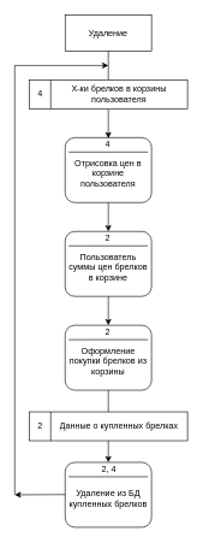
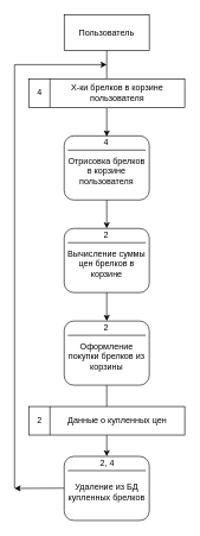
  <mxCell id="0" />
  <mxCell id="1" parent="0" />
- <mxCell id="2" value="Удаление" style="rounded=0;whiteSpace=wrap;html=1;" vertex="1" parent="1"><mxGeometry x="90" y="20" width="120" height="50" as="geometry" /></mxCell>
+ <mxCell id="2" value="Пользователь" style="rounded=0;whiteSpace=wrap;html=1;" vertex="1" parent="1"><mxGeometry x="90" y="20" width="120" height="50" as="geometry" /></mxCell>
  <mxCell id="3" value="" style="endArrow=none;html=1;rounded=0;entryX=0.5;entryY=1;entryDx=0;entryDy=0;" edge="1" parent="1" target="2"><mxGeometry width="50" height="50" relative="1" as="geometry"><mxPoint x="150" y="110" as="sourcePoint" /><mxPoint x="200" y="60" as="targetPoint" /></mxGeometry></mxCell>
  <mxCell id="4" value="" style="group" vertex="1" connectable="0" parent="1"><mxGeometry x="90" y="190" width="120" height="90" as="geometry" /></mxCell>
  <mxCell id="5" value="" style="rounded=1;whiteSpace=wrap;html=1;" vertex="1" parent="4"><mxGeometry width="120" height="90" as="geometry" /></mxCell>
  <mxCell id="6" value="" style="endArrow=none;html=1;rounded=0;entryX=0.917;entryY=0.333;entryDx=0;entryDy=0;entryPerimeter=0;" edge="1" parent="4"><mxGeometry width="50" height="50" relative="1" as="geometry"><mxPoint x="5" y="20" as="sourcePoint" /><mxPoint x="115.04" y="19.98" as="targetPoint" /></mxGeometry></mxCell>
  <mxCell id="7" value="4" style="text;strokeColor=none;fillColor=none;align=left;verticalAlign=middle;spacingLeft=4;spacingRight=4;overflow=hidden;points=[[0,0.5],[1,0.5]];portConstraint=eastwest;rotatable=0;whiteSpace=wrap;html=1;" vertex="1" parent="4"><mxGeometry x="50" width="20" height="20" as="geometry" /></mxCell>
- <mxCell id="8" value="Отрисовка цен в корзине пользователя" style="text;strokeColor=none;fillColor=none;align=center;verticalAlign=middle;spacingLeft=4;spacingRight=4;overflow=hidden;points=[[0,0.5],[1,0.5]];portConstraint=eastwest;rotatable=0;whiteSpace=wrap;html=1;" vertex="1" parent="4"><mxGeometry y="20" width="120" height="60" as="geometry" /></mxCell>
+ <mxCell id="8" value="Отрисовка брелков в корзине пользователя" style="text;strokeColor=none;fillColor=none;align=center;verticalAlign=middle;spacingLeft=4;spacingRight=4;overflow=hidden;points=[[0,0.5],[1,0.5]];portConstraint=eastwest;rotatable=0;whiteSpace=wrap;html=1;" vertex="1" parent="4"><mxGeometry y="20" width="120" height="60" as="geometry" /></mxCell>
  <mxCell id="9" value="" style="endArrow=none;html=1;rounded=0;entryX=0.5;entryY=1;entryDx=0;entryDy=0;endFill=0;startArrow=classic;startFill=1;" edge="1" parent="1"><mxGeometry width="50" height="50" relative="1" as="geometry"><mxPoint x="150" y="191" as="sourcePoint" /><mxPoint x="150" y="151" as="targetPoint" /></mxGeometry></mxCell>
  <mxCell id="10" value="" style="group" vertex="1" connectable="0" parent="1"><mxGeometry x="40" y="110" width="220" height="40" as="geometry" /></mxCell>
  <mxCell id="11" value="" style="rounded=0;whiteSpace=wrap;html=1;" vertex="1" parent="10"><mxGeometry width="220" height="40" as="geometry" /></mxCell>
  <mxCell id="12" value="" style="endArrow=none;html=1;rounded=0;" edge="1" parent="10"><mxGeometry width="50" height="50" relative="1" as="geometry"><mxPoint x="30" y="40" as="sourcePoint" /><mxPoint x="30" as="targetPoint" /></mxGeometry></mxCell>
- <mxCell id="13" value="Х-ки брелков в корзины пользователя" style="text;strokeColor=none;fillColor=none;align=center;verticalAlign=middle;spacingLeft=4;spacingRight=4;overflow=hidden;points=[[0,0.5],[1,0.5]];portConstraint=eastwest;rotatable=0;whiteSpace=wrap;html=1;" vertex="1" parent="10"><mxGeometry x="30" width="190" height="40" as="geometry" /></mxCell>
+ <mxCell id="13" value="Х-ки брелков в корзине пользователя" style="text;strokeColor=none;fillColor=none;align=center;verticalAlign=middle;spacingLeft=4;spacingRight=4;overflow=hidden;points=[[0,0.5],[1,0.5]];portConstraint=eastwest;rotatable=0;whiteSpace=wrap;html=1;" vertex="1" parent="10"><mxGeometry x="30" width="190" height="40" as="geometry" /></mxCell>
  <mxCell id="14" value="4" style="text;strokeColor=none;fillColor=none;align=left;verticalAlign=middle;spacingLeft=4;spacingRight=4;overflow=hidden;points=[[0,0.5],[1,0.5]];portConstraint=eastwest;rotatable=0;whiteSpace=wrap;html=1;" vertex="1" parent="10"><mxGeometry x="6" y="10" width="20" height="20" as="geometry" /></mxCell>
  <mxCell id="15" value="" style="endArrow=none;html=1;rounded=0;entryX=0.5;entryY=1;entryDx=0;entryDy=0;startArrow=classic;startFill=1;" edge="1" parent="1"><mxGeometry width="50" height="50" relative="1" as="geometry"><mxPoint x="150" y="320" as="sourcePoint" /><mxPoint x="150" y="280" as="targetPoint" /></mxGeometry></mxCell>
  <mxCell id="16" value="" style="group" vertex="1" connectable="0" parent="1"><mxGeometry x="90" y="320" width="120" height="90" as="geometry" /></mxCell>
  <mxCell id="17" value="" style="rounded=1;whiteSpace=wrap;html=1;" vertex="1" parent="16"><mxGeometry width="120" height="90" as="geometry" /></mxCell>
  <mxCell id="18" value="" style="endArrow=none;html=1;rounded=0;entryX=0.917;entryY=0.333;entryDx=0;entryDy=0;entryPerimeter=0;" edge="1" parent="16"><mxGeometry width="50" height="50" relative="1" as="geometry"><mxPoint x="5" y="20" as="sourcePoint" /><mxPoint x="115.04" y="19.98" as="targetPoint" /></mxGeometry></mxCell>
  <mxCell id="19" value="2" style="text;strokeColor=none;fillColor=none;align=left;verticalAlign=middle;spacingLeft=4;spacingRight=4;overflow=hidden;points=[[0,0.5],[1,0.5]];portConstraint=eastwest;rotatable=0;whiteSpace=wrap;html=1;" vertex="1" parent="16"><mxGeometry x="50" width="20" height="20" as="geometry" /></mxCell>
- <mxCell id="20" value="Пользователь суммы цен брелков в корзине" style="text;strokeColor=none;fillColor=none;align=center;verticalAlign=middle;spacingLeft=4;spacingRight=4;overflow=hidden;points=[[0,0.5],[1,0.5]];portConstraint=eastwest;rotatable=0;whiteSpace=wrap;html=1;" vertex="1" parent="16"><mxGeometry y="20" width="120" height="60" as="geometry" /></mxCell>
+ <mxCell id="20" value="Вычисление суммы цен брелков в корзине" style="text;strokeColor=none;fillColor=none;align=center;verticalAlign=middle;spacingLeft=4;spacingRight=4;overflow=hidden;points=[[0,0.5],[1,0.5]];portConstraint=eastwest;rotatable=0;whiteSpace=wrap;html=1;" vertex="1" parent="16"><mxGeometry y="20" width="120" height="60" as="geometry" /></mxCell>
  <mxCell id="21" value="" style="endArrow=none;html=1;rounded=0;entryX=0.5;entryY=1;entryDx=0;entryDy=0;startArrow=classic;startFill=1;" edge="1" parent="1"><mxGeometry width="50" height="50" relative="1" as="geometry"><mxPoint x="150" y="450" as="sourcePoint" /><mxPoint x="150" y="410" as="targetPoint" /></mxGeometry></mxCell>
  <mxCell id="22" value="" style="group" vertex="1" connectable="0" parent="1"><mxGeometry x="90" y="450" width="120" height="90" as="geometry" /></mxCell>
  <mxCell id="23" value="" style="rounded=1;whiteSpace=wrap;html=1;" vertex="1" parent="22"><mxGeometry width="120" height="90" as="geometry" /></mxCell>
  <mxCell id="24" value="" style="endArrow=none;html=1;rounded=0;entryX=0.917;entryY=0.333;entryDx=0;entryDy=0;entryPerimeter=0;" edge="1" parent="22"><mxGeometry width="50" height="50" relative="1" as="geometry"><mxPoint x="5" y="20" as="sourcePoint" /><mxPoint x="115.04" y="19.98" as="targetPoint" /></mxGeometry></mxCell>
  <mxCell id="25" value="2" style="text;strokeColor=none;fillColor=none;align=left;verticalAlign=middle;spacingLeft=4;spacingRight=4;overflow=hidden;points=[[0,0.5],[1,0.5]];portConstraint=eastwest;rotatable=0;whiteSpace=wrap;html=1;" vertex="1" parent="22"><mxGeometry x="50" width="20" height="20" as="geometry" /></mxCell>
  <mxCell id="26" value="Оформление покупки брелков из корзины" style="text;strokeColor=none;fillColor=none;align=center;verticalAlign=middle;spacingLeft=4;spacingRight=4;overflow=hidden;points=[[0,0.5],[1,0.5]];portConstraint=eastwest;rotatable=0;whiteSpace=wrap;html=1;" vertex="1" parent="22"><mxGeometry y="20" width="120" height="60" as="geometry" /></mxCell>
  <mxCell id="27" value="" style="endArrow=none;html=1;rounded=0;entryX=0.5;entryY=1;entryDx=0;entryDy=0;" edge="1" parent="1"><mxGeometry width="50" height="50" relative="1" as="geometry"><mxPoint x="150" y="570" as="sourcePoint" /><mxPoint x="150" y="540" as="targetPoint" /></mxGeometry></mxCell>
  <mxCell id="28" value="" style="endArrow=none;html=1;rounded=0;startArrow=classic;startFill=1;" edge="1" parent="1"><mxGeometry width="50" height="50" relative="1" as="geometry"><mxPoint x="20" y="685" as="sourcePoint" /><mxPoint x="120" y="684.5" as="targetPoint" /></mxGeometry></mxCell>
  <mxCell id="29" value="" style="endArrow=none;html=1;rounded=0;" edge="1" parent="1"><mxGeometry width="50" height="50" relative="1" as="geometry"><mxPoint x="20" y="685" as="sourcePoint" /><mxPoint x="20" y="90" as="targetPoint" /></mxGeometry></mxCell>
  <mxCell id="30" value="" style="endArrow=classic;html=1;rounded=0;endFill=1;" edge="1" parent="1"><mxGeometry width="50" height="50" relative="1" as="geometry"><mxPoint x="20" y="90" as="sourcePoint" /><mxPoint x="150" y="90" as="targetPoint" /></mxGeometry></mxCell>
  <mxCell id="31" value="" style="group" vertex="1" connectable="0" parent="1"><mxGeometry x="40" y="570" width="220" height="40" as="geometry" /></mxCell>
  <mxCell id="32" value="" style="rounded=0;whiteSpace=wrap;html=1;" vertex="1" parent="31"><mxGeometry width="220" height="40" as="geometry" /></mxCell>
  <mxCell id="33" value="" style="endArrow=none;html=1;rounded=0;" edge="1" parent="31"><mxGeometry width="50" height="50" relative="1" as="geometry"><mxPoint x="30" y="40" as="sourcePoint" /><mxPoint x="30" as="targetPoint" /></mxGeometry></mxCell>
- <mxCell id="34" value="Данные о купленных брелках" style="text;strokeColor=none;fillColor=none;align=center;verticalAlign=middle;spacingLeft=4;spacingRight=4;overflow=hidden;points=[[0,0.5],[1,0.5]];portConstraint=eastwest;rotatable=0;whiteSpace=wrap;html=1;" vertex="1" parent="31"><mxGeometry x="30" width="190" height="40" as="geometry" /></mxCell>
+ <mxCell id="34" value="Данные о купленных цен" style="text;strokeColor=none;fillColor=none;align=center;verticalAlign=middle;spacingLeft=4;spacingRight=4;overflow=hidden;points=[[0,0.5],[1,0.5]];portConstraint=eastwest;rotatable=0;whiteSpace=wrap;html=1;" vertex="1" parent="31"><mxGeometry x="30" width="190" height="40" as="geometry" /></mxCell>
  <mxCell id="35" value="2" style="text;strokeColor=none;fillColor=none;align=left;verticalAlign=middle;spacingLeft=4;spacingRight=4;overflow=hidden;points=[[0,0.5],[1,0.5]];portConstraint=eastwest;rotatable=0;whiteSpace=wrap;html=1;" vertex="1" parent="31"><mxGeometry x="6" y="10" width="20" height="20" as="geometry" /></mxCell>
  <mxCell id="36" value="" style="group" vertex="1" connectable="0" parent="1"><mxGeometry x="90" y="640" width="120" height="90" as="geometry" /></mxCell>
  <mxCell id="37" value="" style="rounded=1;whiteSpace=wrap;html=1;" vertex="1" parent="36"><mxGeometry width="120" height="90" as="geometry" /></mxCell>
  <mxCell id="38" value="" style="endArrow=none;html=1;rounded=0;entryX=0.917;entryY=0.333;entryDx=0;entryDy=0;entryPerimeter=0;" edge="1" parent="36"><mxGeometry width="50" height="50" relative="1" as="geometry"><mxPoint x="5" y="20" as="sourcePoint" /><mxPoint x="115.04" y="19.98" as="targetPoint" /></mxGeometry></mxCell>
  <mxCell id="39" value="2, 4" style="text;strokeColor=none;fillColor=none;align=left;verticalAlign=middle;spacingLeft=4;spacingRight=4;overflow=hidden;points=[[0,0.5],[1,0.5]];portConstraint=eastwest;rotatable=0;whiteSpace=wrap;html=1;" vertex="1" parent="36"><mxGeometry x="45" width="30" height="20" as="geometry" /></mxCell>
  <mxCell id="40" value="Удаление из БД купленных брелков" style="text;strokeColor=none;fillColor=none;align=center;verticalAlign=middle;spacingLeft=4;spacingRight=4;overflow=hidden;points=[[0,0.5],[1,0.5]];portConstraint=eastwest;rotatable=0;whiteSpace=wrap;html=1;" vertex="1" parent="36"><mxGeometry y="20" width="120" height="60" as="geometry" /></mxCell>
  <mxCell id="41" value="" style="endArrow=none;html=1;rounded=0;entryX=0.5;entryY=1;entryDx=0;entryDy=0;startArrow=classic;startFill=1;" edge="1" parent="1"><mxGeometry width="50" height="50" relative="1" as="geometry"><mxPoint x="150" y="640" as="sourcePoint" /><mxPoint x="150" y="610" as="targetPoint" /></mxGeometry></mxCell>
